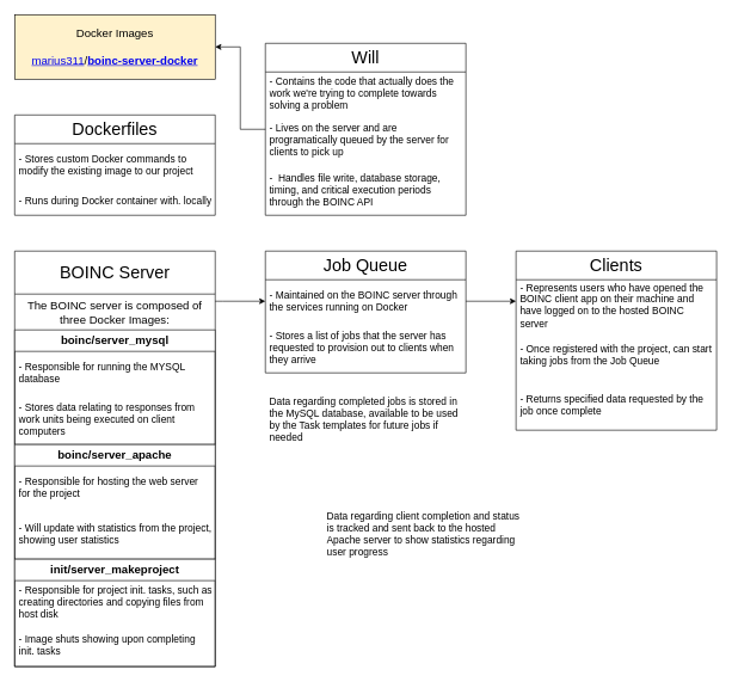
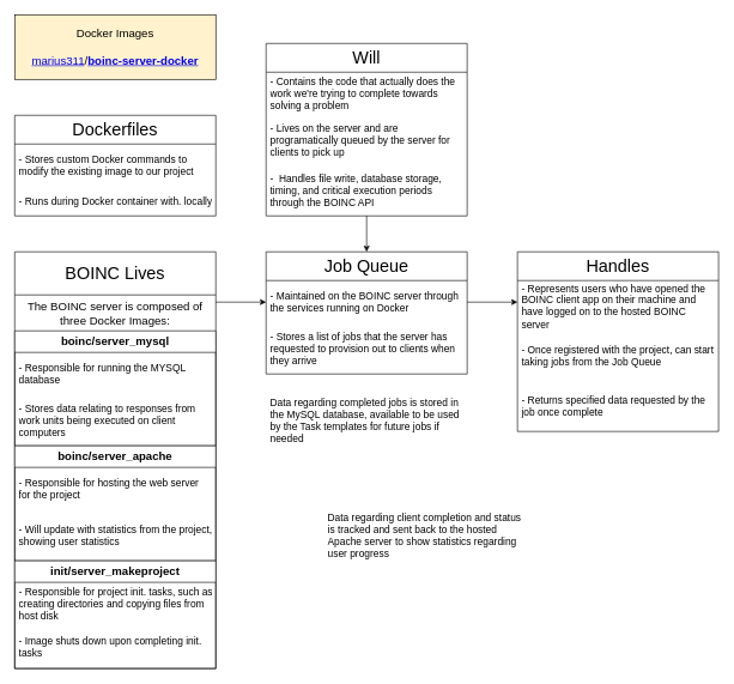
  <mxCell id="0" />
  <mxCell id="1" parent="0" />
  <mxCell id="2" style="edgeStyle=orthogonalEdgeStyle;rounded=0;orthogonalLoop=1;jettySize=auto;html=1;entryX=0;entryY=0.5;entryDx=0;entryDy=0;" edge="1" parent="1" source="3" target="19"><mxGeometry relative="1" as="geometry"><Array as="points"><mxPoint x="310" y="420" /><mxPoint x="310" y="420" /></Array></mxGeometry></mxCell>
- <mxCell id="3" value="&lt;font style=&quot;font-size: 24px;&quot;&gt;BOINC Server&lt;/font&gt;" style="swimlane;fontStyle=0;childLayout=stackLayout;horizontal=1;startSize=60;horizontalStack=0;resizeParent=1;resizeParentMax=0;resizeLast=0;collapsible=1;marginBottom=0;whiteSpace=wrap;html=1;" parent="1" vertex="1"><mxGeometry x="20" y="350" width="280" height="580" as="geometry"><mxRectangle x="280" y="560" width="190" height="60" as="alternateBounds" /></mxGeometry></mxCell>
+ <mxCell id="3" value="&lt;font style=&quot;font-size: 24px;&quot;&gt;BOINC Lives&lt;/font&gt;" style="swimlane;fontStyle=0;childLayout=stackLayout;horizontal=1;startSize=60;horizontalStack=0;resizeParent=1;resizeParentMax=0;resizeLast=0;collapsible=1;marginBottom=0;whiteSpace=wrap;html=1;" parent="1" vertex="1"><mxGeometry x="20" y="350" width="280" height="580" as="geometry"><mxRectangle x="280" y="560" width="190" height="60" as="alternateBounds" /></mxGeometry></mxCell>
  <mxCell id="4" value="&lt;font style=&quot;font-size: 16px;&quot;&gt;The BOINC server is composed of three Docker Images:&lt;/font&gt;" style="text;html=1;align=center;verticalAlign=middle;whiteSpace=wrap;rounded=0;fontFamily=Helvetica;fontSize=12;fontColor=default;fontStyle=0;" parent="3" vertex="1"><mxGeometry y="60" width="280" height="50" as="geometry" /></mxCell>
  <mxCell id="5" value="&lt;span style=&quot;font-size: 16px;&quot;&gt;&lt;b&gt;boinc/server_mysql&lt;/b&gt;&lt;/span&gt;" style="swimlane;fontStyle=0;childLayout=stackLayout;horizontal=1;startSize=30;horizontalStack=0;resizeParent=1;resizeParentMax=0;resizeLast=0;collapsible=1;marginBottom=0;whiteSpace=wrap;html=1;rounded=0;strokeColor=default;align=center;verticalAlign=middle;fontFamily=Helvetica;fontSize=12;fontColor=default;fillColor=default;" parent="3" vertex="1"><mxGeometry y="110" width="280" height="160" as="geometry" /></mxCell>
  <mxCell id="6" value="&lt;font style=&quot;font-size: 14px;&quot;&gt;- Responsible for running the MYSQL database&amp;nbsp;&lt;/font&gt;&lt;span style=&quot;color: rgba(0, 0, 0, 0); font-family: monospace; font-size: 0px; text-wrap: nowrap;&quot;&gt;%3CmxGraphModel%3E%3Croot%3E%3CmxCell%20id%3D%220%22%2F%3E%3CmxCell%20id%3D%221%22%20parent%3D%220%22%2F%3E%3CmxCell%20id%3D%222%22%20value%3D%22%26lt%3Bfont%20style%3D%26quot%3Bfont-size%3A%2014px%3B%26quot%3B%26gt%3B-%20Stores%20custom%20Docker%20commands%20to%20modify%20the%20existing%20image%20to%20our%20project%26lt%3B%2Ffont%26gt%3B%22%20style%3D%22text%3BstrokeColor%3Dnone%3BfillColor%3Dnone%3Balign%3Dleft%3BverticalAlign%3Dmiddle%3BspacingLeft%3D4%3BspacingRight%3D4%3Boverflow%3Dhidden%3Bpoints%3D%5B%5B0%2C0.5%5D%2C%5B1%2C0.5%5D%5D%3BportConstraint%3Deastwest%3Brotatable%3D0%3BwhiteSpace%3Dwrap%3Bhtml%3D1%3BfontFamily%3DHelvetica%3BfontSize%3D12%3BfontColor%3Ddefault%3B%22%20vertex%3D%221%22%20parent%3D%221%22%3E%3CmxGeometry%20x%3D%22292.5%22%20y%3D%22750%22%20width%3D%22255%22%20height%3D%2260%22%20as%3D%22geometry%22%2F%3E%3C%2FmxCell%3E%3C%2Froot%3E%3C%2FmxGraphModel%3E&lt;/span&gt;" style="text;strokeColor=none;fillColor=none;align=left;verticalAlign=middle;spacingLeft=4;spacingRight=4;overflow=hidden;points=[[0,0.5],[1,0.5]];portConstraint=eastwest;rotatable=0;whiteSpace=wrap;html=1;fontFamily=Helvetica;fontSize=12;fontColor=default;" parent="5" vertex="1"><mxGeometry y="30" width="280" height="60" as="geometry" /></mxCell>
  <mxCell id="7" value="&lt;span style=&quot;font-size: 14px;&quot;&gt;- Stores data relating to responses from work units being executed on client computers&lt;/span&gt;" style="text;strokeColor=none;fillColor=none;align=left;verticalAlign=middle;spacingLeft=4;spacingRight=4;overflow=hidden;points=[[0,0.5],[1,0.5]];portConstraint=eastwest;rotatable=0;whiteSpace=wrap;html=1;fontFamily=Helvetica;fontSize=12;fontColor=default;" parent="5" vertex="1"><mxGeometry y="90" width="280" height="70" as="geometry" /></mxCell>
  <mxCell id="8" value="&lt;span style=&quot;font-size: 16px;&quot;&gt;&lt;b&gt;boinc/server_apache&lt;/b&gt;&lt;/span&gt;" style="swimlane;fontStyle=0;childLayout=stackLayout;horizontal=1;startSize=30;horizontalStack=0;resizeParent=1;resizeParentMax=0;resizeLast=0;collapsible=1;marginBottom=0;whiteSpace=wrap;html=1;rounded=0;strokeColor=default;align=center;verticalAlign=middle;fontFamily=Helvetica;fontSize=12;fontColor=default;fillColor=default;" parent="3" vertex="1"><mxGeometry y="270" width="280" height="160" as="geometry" /></mxCell>
  <mxCell id="9" value="&lt;font style=&quot;font-size: 14px;&quot;&gt;- Responsible for hosting the web server for the project&lt;/font&gt;" style="text;strokeColor=none;fillColor=none;align=left;verticalAlign=middle;spacingLeft=4;spacingRight=4;overflow=hidden;points=[[0,0.5],[1,0.5]];portConstraint=eastwest;rotatable=0;whiteSpace=wrap;html=1;fontFamily=Helvetica;fontSize=12;fontColor=default;" parent="8" vertex="1"><mxGeometry y="30" width="280" height="60" as="geometry" /></mxCell>
  <mxCell id="10" value="&lt;span style=&quot;font-size: 14px;&quot;&gt;- Will update with statistics from the project, showing user statistics&lt;/span&gt;" style="text;strokeColor=none;fillColor=none;align=left;verticalAlign=middle;spacingLeft=4;spacingRight=4;overflow=hidden;points=[[0,0.5],[1,0.5]];portConstraint=eastwest;rotatable=0;whiteSpace=wrap;html=1;fontFamily=Helvetica;fontSize=12;fontColor=default;" parent="8" vertex="1"><mxGeometry y="90" width="280" height="70" as="geometry" /></mxCell>
  <mxCell id="11" value="&lt;span style=&quot;font-size: 16px;&quot;&gt;&lt;b&gt;init/server_makeproject&lt;/b&gt;&lt;/span&gt;" style="swimlane;fontStyle=0;childLayout=stackLayout;horizontal=1;startSize=30;horizontalStack=0;resizeParent=1;resizeParentMax=0;resizeLast=0;collapsible=1;marginBottom=0;whiteSpace=wrap;html=1;rounded=0;strokeColor=default;align=center;verticalAlign=middle;fontFamily=Helvetica;fontSize=12;fontColor=default;fillColor=default;" parent="3" vertex="1"><mxGeometry y="430" width="280" height="150" as="geometry" /></mxCell>
  <mxCell id="12" value="&lt;font style=&quot;font-size: 14px;&quot;&gt;- Responsible for project init. tasks, such as creating directories and copying files from host disk&amp;nbsp;&lt;/font&gt;" style="text;strokeColor=none;fillColor=none;align=left;verticalAlign=middle;spacingLeft=4;spacingRight=4;overflow=hidden;points=[[0,0.5],[1,0.5]];portConstraint=eastwest;rotatable=0;whiteSpace=wrap;html=1;fontFamily=Helvetica;fontSize=12;fontColor=default;" parent="11" vertex="1"><mxGeometry y="30" width="280" height="60" as="geometry" /></mxCell>
- <mxCell id="13" value="&lt;font style=&quot;font-size: 14px;&quot;&gt;- Image shuts showing upon completing init. tasks&lt;/font&gt;" style="text;strokeColor=none;fillColor=none;align=left;verticalAlign=middle;spacingLeft=4;spacingRight=4;overflow=hidden;points=[[0,0.5],[1,0.5]];portConstraint=eastwest;rotatable=0;whiteSpace=wrap;html=1;fontFamily=Helvetica;fontSize=12;fontColor=default;" parent="11" vertex="1"><mxGeometry y="90" width="280" height="60" as="geometry" /></mxCell>
+ <mxCell id="13" value="&lt;font style=&quot;font-size: 14px;&quot;&gt;- Image shuts down upon completing init. tasks&lt;/font&gt;" style="text;strokeColor=none;fillColor=none;align=left;verticalAlign=middle;spacingLeft=4;spacingRight=4;overflow=hidden;points=[[0,0.5],[1,0.5]];portConstraint=eastwest;rotatable=0;whiteSpace=wrap;html=1;fontFamily=Helvetica;fontSize=12;fontColor=default;" parent="11" vertex="1"><mxGeometry y="90" width="280" height="60" as="geometry" /></mxCell>
  <mxCell id="14" value="&lt;font style=&quot;font-size: 16px;&quot;&gt;Docker Images&lt;/font&gt;&lt;div style=&quot;font-size: 16px;&quot;&gt;&lt;font style=&quot;font-size: 16px;&quot;&gt;&lt;br&gt;&lt;/font&gt;&lt;/div&gt;&lt;div style=&quot;font-size: 16px;&quot;&gt;&lt;font style=&quot;font-size: 16px;&quot;&gt;&lt;span class=&quot;author flex-self-stretch&quot;&gt;&lt;a href=&quot;https://github.com/marius311&quot; data-octo-dimensions=&quot;link_type:self&quot; data-octo-click=&quot;hovercard-link-click&quot; data-hovercard-url=&quot;/users/marius311/hovercard&quot; data-hovercard-type=&quot;user&quot; rel=&quot;author&quot; class=&quot;url fn&quot;&gt;marius311&lt;/a&gt;&lt;/span&gt;&lt;span class=&quot;mx-1 flex-self-stretch color-fg-muted&quot;&gt;/&lt;/span&gt;&lt;/font&gt;&lt;strong class=&quot;mr-2 flex-self-stretch&quot;&gt;&lt;font style=&quot;font-size: 16px;&quot;&gt;&lt;a href=&quot;https://github.com/marius311/boinc-server-docker&quot; data-turbo-frame=&quot;repo-content-turbo-frame&quot; data-pjax=&quot;#repo-content-pjax-container&quot;&gt;boinc-server-docker&lt;/a&gt;&lt;/font&gt;&lt;/strong&gt;&lt;br&gt;&lt;/div&gt;" style="rounded=0;whiteSpace=wrap;html=1;fillColor=#fff2cc;" parent="1" vertex="1"><mxGeometry x="20" y="20" width="280" height="90" as="geometry" /></mxCell>
  <mxCell id="15" value="&lt;font style=&quot;font-size: 24px;&quot;&gt;Dockerfiles&lt;/font&gt;" style="swimlane;fontStyle=0;childLayout=stackLayout;horizontal=1;startSize=40;horizontalStack=0;resizeParent=1;resizeParentMax=0;resizeLast=0;collapsible=1;marginBottom=0;whiteSpace=wrap;html=1;rounded=0;strokeColor=default;align=center;verticalAlign=middle;fontFamily=Helvetica;fontSize=12;fontColor=default;fillColor=default;" parent="1" vertex="1"><mxGeometry x="20" y="160" width="280" height="140" as="geometry"><mxRectangle x="280" y="370" width="150" height="40" as="alternateBounds" /></mxGeometry></mxCell>
  <mxCell id="16" value="&lt;font style=&quot;font-size: 14px;&quot;&gt;- Stores custom Docker commands to modify the existing image to our project&lt;/font&gt;" style="text;strokeColor=none;fillColor=none;align=left;verticalAlign=middle;spacingLeft=4;spacingRight=4;overflow=hidden;points=[[0,0.5],[1,0.5]];portConstraint=eastwest;rotatable=0;whiteSpace=wrap;html=1;fontFamily=Helvetica;fontSize=12;fontColor=default;" parent="15" vertex="1"><mxGeometry y="40" width="280" height="60" as="geometry" /></mxCell>
  <mxCell id="17" value="&lt;font style=&quot;font-size: 14px;&quot;&gt;- Runs during Docker container with. locally&lt;/font&gt;" style="text;strokeColor=none;fillColor=none;align=left;verticalAlign=middle;spacingLeft=4;spacingRight=4;overflow=hidden;points=[[0,0.5],[1,0.5]];portConstraint=eastwest;rotatable=0;whiteSpace=wrap;html=1;fontFamily=Helvetica;fontSize=12;fontColor=default;" parent="15" vertex="1"><mxGeometry y="100" width="280" height="40" as="geometry" /></mxCell>
  <mxCell id="18" value="&lt;font style=&quot;font-size: 24px;&quot;&gt;Job Queue&lt;/font&gt;" style="swimlane;fontStyle=0;childLayout=stackLayout;horizontal=1;startSize=40;horizontalStack=0;resizeParent=1;resizeParentMax=0;resizeLast=0;collapsible=1;marginBottom=0;whiteSpace=wrap;html=1;rounded=0;strokeColor=default;align=center;verticalAlign=middle;fontFamily=Helvetica;fontSize=12;fontColor=default;fillColor=default;" vertex="1" parent="1"><mxGeometry x="370" y="350" width="280" height="170" as="geometry"><mxRectangle x="280" y="370" width="150" height="40" as="alternateBounds" /></mxGeometry></mxCell>
  <mxCell id="19" value="&lt;font style=&quot;font-size: 14px;&quot;&gt;- Maintained on the BOINC server through the services running on Docker&lt;/font&gt;" style="text;strokeColor=none;fillColor=none;align=left;verticalAlign=middle;spacingLeft=4;spacingRight=4;overflow=hidden;points=[[0,0.5],[1,0.5]];portConstraint=eastwest;rotatable=0;whiteSpace=wrap;html=1;fontFamily=Helvetica;fontSize=12;fontColor=default;" vertex="1" parent="18"><mxGeometry y="40" width="280" height="60" as="geometry" /></mxCell>
  <mxCell id="20" value="&lt;font style=&quot;font-size: 14px;&quot;&gt;- Stores a list of jobs that the server has requested to provision out to clients when they arrive&lt;/font&gt;" style="text;strokeColor=none;fillColor=none;align=left;verticalAlign=middle;spacingLeft=4;spacingRight=4;overflow=hidden;points=[[0,0.5],[1,0.5]];portConstraint=eastwest;rotatable=0;whiteSpace=wrap;html=1;fontFamily=Helvetica;fontSize=12;fontColor=default;" vertex="1" parent="18"><mxGeometry y="100" width="280" height="70" as="geometry" /></mxCell>
- <mxCell id="21" style="edgeStyle=orthogonalEdgeStyle;rounded=0;orthogonalLoop=1;jettySize=auto;html=1;" edge="1" parent="1" source="22" target="14"><mxGeometry relative="1" as="geometry" /></mxCell>
+ <mxCell id="21" style="edgeStyle=orthogonalEdgeStyle;rounded=0;orthogonalLoop=1;jettySize=auto;html=1;entryX=0.5;entryY=0;entryDx=0;entryDy=0;" edge="1" parent="1" source="22" target="18"><mxGeometry relative="1" as="geometry" /></mxCell>
  <mxCell id="22" value="&lt;font style=&quot;font-size: 24px;&quot;&gt;Will&lt;/font&gt;" style="swimlane;fontStyle=0;childLayout=stackLayout;horizontal=1;startSize=40;horizontalStack=0;resizeParent=1;resizeParentMax=0;resizeLast=0;collapsible=1;marginBottom=0;whiteSpace=wrap;html=1;rounded=0;strokeColor=default;align=center;verticalAlign=middle;fontFamily=Helvetica;fontSize=12;fontColor=default;fillColor=default;" vertex="1" parent="1"><mxGeometry x="370" y="60" width="280" height="240" as="geometry"><mxRectangle x="280" y="370" width="150" height="40" as="alternateBounds" /></mxGeometry></mxCell>
  <mxCell id="23" value="&lt;font style=&quot;font-size: 14px;&quot;&gt;- Contains the code that actually does the work we're trying to complete towards solving a problem&lt;/font&gt;" style="text;strokeColor=none;fillColor=none;align=left;verticalAlign=middle;spacingLeft=4;spacingRight=4;overflow=hidden;points=[[0,0.5],[1,0.5]];portConstraint=eastwest;rotatable=0;whiteSpace=wrap;html=1;fontFamily=Helvetica;fontSize=12;fontColor=default;" vertex="1" parent="22"><mxGeometry y="40" width="280" height="60" as="geometry" /></mxCell>
  <mxCell id="24" value="&lt;font style=&quot;font-size: 14px;&quot;&gt;- Lives on the server and are programatically queued by the server for clients to pick up&lt;/font&gt;" style="text;strokeColor=none;fillColor=none;align=left;verticalAlign=middle;spacingLeft=4;spacingRight=4;overflow=hidden;points=[[0,0.5],[1,0.5]];portConstraint=eastwest;rotatable=0;whiteSpace=wrap;html=1;fontFamily=Helvetica;fontSize=12;fontColor=default;" vertex="1" parent="22"><mxGeometry y="100" width="280" height="70" as="geometry" /></mxCell>
  <mxCell id="25" value="&lt;font style=&quot;font-size: 14px;&quot;&gt;-&amp;nbsp; Handles file write, database storage, timing, and critical execution periods through the BOINC API&lt;/font&gt;" style="text;strokeColor=none;fillColor=none;align=left;verticalAlign=middle;spacingLeft=4;spacingRight=4;overflow=hidden;points=[[0,0.5],[1,0.5]];portConstraint=eastwest;rotatable=0;whiteSpace=wrap;html=1;fontFamily=Helvetica;fontSize=12;fontColor=default;" vertex="1" parent="22"><mxGeometry y="170" width="280" height="70" as="geometry" /></mxCell>
- <mxCell id="26" value="&lt;font style=&quot;font-size: 24px;&quot;&gt;Clients&lt;/font&gt;" style="swimlane;fontStyle=0;childLayout=stackLayout;horizontal=1;startSize=40;horizontalStack=0;resizeParent=1;resizeParentMax=0;resizeLast=0;collapsible=1;marginBottom=0;whiteSpace=wrap;html=1;rounded=0;strokeColor=default;align=center;verticalAlign=middle;fontFamily=Helvetica;fontSize=12;fontColor=default;fillColor=default;" vertex="1" parent="1"><mxGeometry x="720" y="350" width="280" height="250" as="geometry"><mxRectangle x="280" y="370" width="150" height="40" as="alternateBounds" /></mxGeometry></mxCell>
+ <mxCell id="26" value="&lt;font style=&quot;font-size: 24px;&quot;&gt;Handles&lt;/font&gt;" style="swimlane;fontStyle=0;childLayout=stackLayout;horizontal=1;startSize=40;horizontalStack=0;resizeParent=1;resizeParentMax=0;resizeLast=0;collapsible=1;marginBottom=0;whiteSpace=wrap;html=1;rounded=0;strokeColor=default;align=center;verticalAlign=middle;fontFamily=Helvetica;fontSize=12;fontColor=default;fillColor=default;" vertex="1" parent="1"><mxGeometry x="720" y="350" width="280" height="250" as="geometry"><mxRectangle x="280" y="370" width="150" height="40" as="alternateBounds" /></mxGeometry></mxCell>
  <mxCell id="27" value="&lt;font style=&quot;font-size: 14px;&quot;&gt;- Represents users who have opened the BOINC client app on their machine and have logged on to the hosted BOINC server&lt;/font&gt;" style="text;strokeColor=none;fillColor=none;align=left;verticalAlign=middle;spacingLeft=4;spacingRight=4;overflow=hidden;points=[[0,0.5],[1,0.5]];portConstraint=eastwest;rotatable=0;whiteSpace=wrap;html=1;fontFamily=Helvetica;fontSize=12;fontColor=default;" vertex="1" parent="26"><mxGeometry y="40" width="280" height="70" as="geometry" /></mxCell>
  <mxCell id="28" value="&lt;font style=&quot;font-size: 14px;&quot;&gt;- Once registered with the project, can start taking jobs from the Job Queue&lt;/font&gt;" style="text;strokeColor=none;fillColor=none;align=left;verticalAlign=middle;spacingLeft=4;spacingRight=4;overflow=hidden;points=[[0,0.5],[1,0.5]];portConstraint=eastwest;rotatable=0;whiteSpace=wrap;html=1;fontFamily=Helvetica;fontSize=12;fontColor=default;" vertex="1" parent="26"><mxGeometry y="110" width="280" height="70" as="geometry" /></mxCell>
  <mxCell id="29" value="&lt;font style=&quot;font-size: 14px;&quot;&gt;- Returns specified data requested by the job once complete&lt;/font&gt;" style="text;strokeColor=none;fillColor=none;align=left;verticalAlign=middle;spacingLeft=4;spacingRight=4;overflow=hidden;points=[[0,0.5],[1,0.5]];portConstraint=eastwest;rotatable=0;whiteSpace=wrap;html=1;fontFamily=Helvetica;fontSize=12;fontColor=default;" vertex="1" parent="26"><mxGeometry y="180" width="280" height="70" as="geometry" /></mxCell>
  <mxCell id="30" style="edgeStyle=orthogonalEdgeStyle;rounded=0;orthogonalLoop=1;jettySize=auto;html=1;" edge="1" parent="1" source="19" target="26"><mxGeometry relative="1" as="geometry"><Array as="points"><mxPoint x="720" y="420" /><mxPoint x="720" y="420" /></Array></mxGeometry></mxCell>
  <mxCell id="31" value="&lt;font style=&quot;font-size: 14px;&quot;&gt;Data regarding completed jobs is stored in the MySQL database, available to be used by the Task templates for future jobs if needed&lt;/font&gt;" style="text;strokeColor=none;fillColor=none;align=left;verticalAlign=middle;spacingLeft=4;spacingRight=4;overflow=hidden;points=[[0,0.5],[1,0.5]];portConstraint=eastwest;rotatable=0;whiteSpace=wrap;html=1;fontFamily=Helvetica;fontSize=12;fontColor=default;" vertex="1" parent="1"><mxGeometry x="370" y="550" width="280" height="70" as="geometry" /></mxCell>
  <mxCell id="32" value="&lt;font style=&quot;font-size: 14px;&quot;&gt;Data regarding client completion and status is tracked and sent back to the hosted Apache server to show statistics regarding user progress&lt;/font&gt;" style="text;strokeColor=none;fillColor=none;align=left;verticalAlign=middle;spacingLeft=4;spacingRight=4;overflow=hidden;points=[[0,0.5],[1,0.5]];portConstraint=eastwest;rotatable=0;whiteSpace=wrap;html=1;fontFamily=Helvetica;fontSize=12;fontColor=default;" vertex="1" parent="1"><mxGeometry x="450" y="710" width="280" height="70" as="geometry" /></mxCell>
